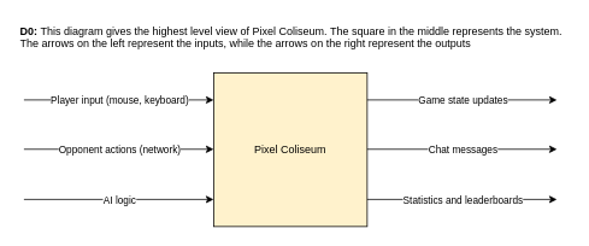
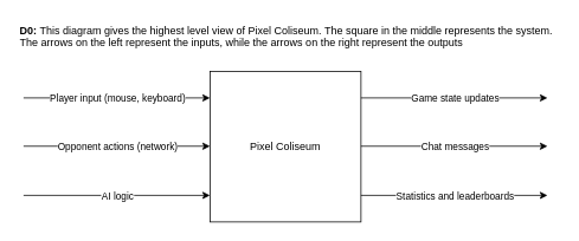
  <mxCell id="0" />
  <mxCell id="1" parent="0" />
  <mxCell id="2" value="&lt;p style=&quot;margin-top: 0px;&quot;&gt;&lt;font&gt;&lt;font style=&quot;&quot;&gt;&lt;b style=&quot;&quot;&gt;D0: &lt;/b&gt;This diagram gives the highest level view of Pixel Coliseum. The square in the middle represents the system. The arrows on the left represent the inputs, while the arrows on the right represent the outputs&lt;/font&gt;&lt;/font&gt;&lt;/p&gt;" style="text;html=1;whiteSpace=wrap;overflow=hidden;rounded=0;" parent="1" vertex="1"><mxGeometry x="20" y="20" width="610" height="60" as="geometry" /></mxCell>
- <mxCell id="3" value="Pixel Coliseum" style="whiteSpace=wrap;html=1;aspect=fixed;fillColor=#fff2cc;" parent="1" vertex="1"><mxGeometry x="236" y="80" width="170" height="170" as="geometry" /></mxCell>
+ <mxCell id="3" value="Pixel Coliseum" style="whiteSpace=wrap;html=1;aspect=fixed;" parent="1" vertex="1"><mxGeometry x="236" y="80" width="170" height="170" as="geometry" /></mxCell>
  <mxCell id="4" value="" style="endArrow=classic;html=1;rounded=0;" parent="1" edge="1"><mxGeometry relative="1" as="geometry"><mxPoint x="26" y="110" as="sourcePoint" /><mxPoint x="236" y="110" as="targetPoint" /></mxGeometry></mxCell>
  <mxCell id="5" value="Player input (mouse, keyboard)" style="edgeLabel;resizable=0;html=1;;align=center;verticalAlign=middle;" parent="4" connectable="0" vertex="1"><mxGeometry relative="1" as="geometry" /></mxCell>
  <mxCell id="6" value="" style="endArrow=classic;html=1;rounded=0;" parent="1" edge="1"><mxGeometry relative="1" as="geometry"><mxPoint x="26" y="164.5" as="sourcePoint" /><mxPoint x="236" y="164.5" as="targetPoint" /></mxGeometry></mxCell>
  <mxCell id="7" value="Opponent actions (network)" style="edgeLabel;resizable=0;html=1;;align=center;verticalAlign=middle;" parent="6" connectable="0" vertex="1"><mxGeometry relative="1" as="geometry" /></mxCell>
  <mxCell id="8" value="" style="endArrow=classic;html=1;rounded=0;" parent="1" edge="1"><mxGeometry relative="1" as="geometry"><mxPoint x="26" y="220" as="sourcePoint" /><mxPoint x="236" y="220" as="targetPoint" /></mxGeometry></mxCell>
  <mxCell id="9" value="AI logic" style="edgeLabel;resizable=0;html=1;;align=center;verticalAlign=middle;" parent="8" connectable="0" vertex="1"><mxGeometry relative="1" as="geometry" /></mxCell>
  <mxCell id="10" value="" style="endArrow=classic;html=1;rounded=0;" parent="1" edge="1"><mxGeometry relative="1" as="geometry"><mxPoint x="406" y="110" as="sourcePoint" /><mxPoint x="616" y="110" as="targetPoint" /></mxGeometry></mxCell>
  <mxCell id="11" value="Game state updates" style="edgeLabel;resizable=0;html=1;;align=center;verticalAlign=middle;" parent="10" connectable="0" vertex="1"><mxGeometry relative="1" as="geometry" /></mxCell>
  <mxCell id="12" value="" style="endArrow=classic;html=1;rounded=0;" parent="1" edge="1"><mxGeometry relative="1" as="geometry"><mxPoint x="406" y="164.5" as="sourcePoint" /><mxPoint x="616" y="164.5" as="targetPoint" /></mxGeometry></mxCell>
  <mxCell id="13" value="Chat messages" style="edgeLabel;resizable=0;html=1;;align=center;verticalAlign=middle;" parent="12" connectable="0" vertex="1"><mxGeometry relative="1" as="geometry" /></mxCell>
  <mxCell id="14" value="" style="endArrow=classic;html=1;rounded=0;" parent="1" edge="1"><mxGeometry relative="1" as="geometry"><mxPoint x="406" y="220" as="sourcePoint" /><mxPoint x="616" y="220" as="targetPoint" /></mxGeometry></mxCell>
  <mxCell id="15" value="Statistics and leaderboards" style="edgeLabel;resizable=0;html=1;;align=center;verticalAlign=middle;" parent="14" connectable="0" vertex="1"><mxGeometry relative="1" as="geometry" /></mxCell>
